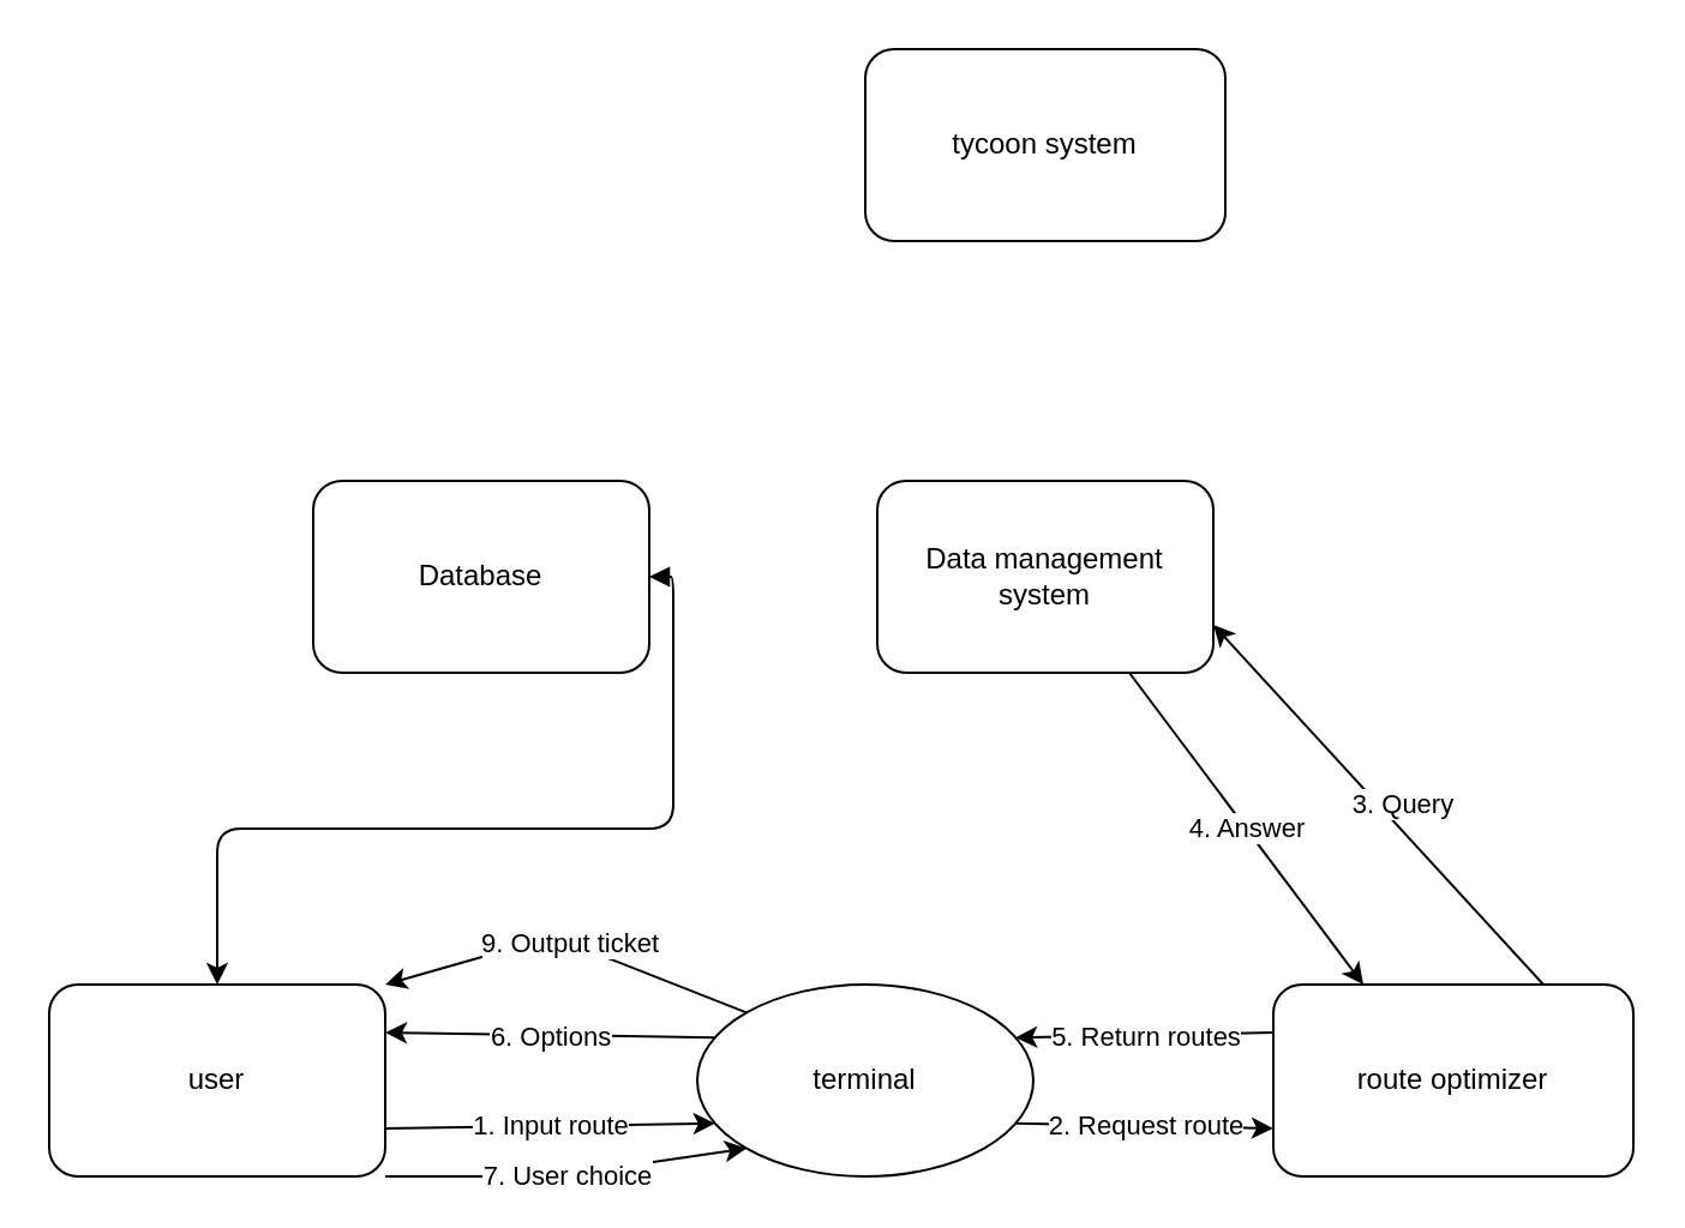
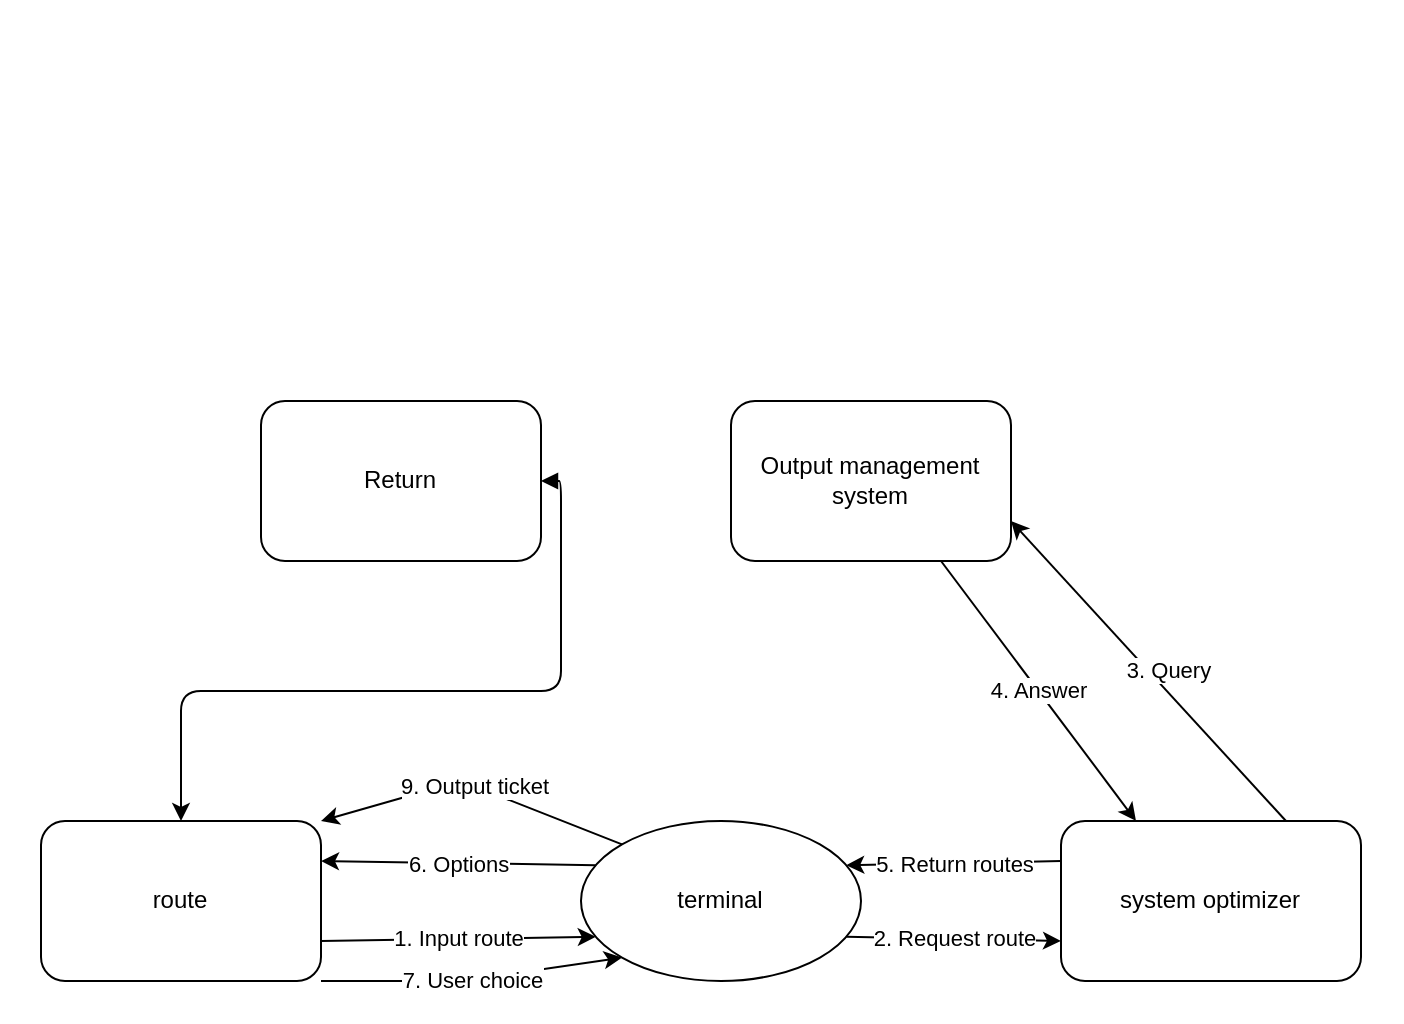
  <mxCell id="0" />
  <mxCell id="1" parent="0" />
- <mxCell id="2" value="user" style="rounded=1;whiteSpace=wrap;html=1;" parent="1" vertex="1"><mxGeometry x="20" y="410" width="140" height="80" as="geometry" /></mxCell>
+ <mxCell id="2" value="route" style="rounded=1;whiteSpace=wrap;html=1;" parent="1" vertex="1"><mxGeometry x="20" y="410" width="140" height="80" as="geometry" /></mxCell>
  <mxCell id="3" value="terminal" style="ellipse;whiteSpace=wrap;html=1;" parent="1" vertex="1"><mxGeometry x="290" y="410" width="140" height="80" as="geometry" /></mxCell>
- <mxCell id="4" value="route optimizer" style="rounded=1;whiteSpace=wrap;html=1;" parent="1" vertex="1"><mxGeometry x="530" y="410" width="150" height="80" as="geometry" /></mxCell>
- <mxCell id="5" value="Data management system" style="rounded=1;whiteSpace=wrap;html=1;" parent="1" vertex="1"><mxGeometry x="365" y="200" width="140" height="80" as="geometry" /></mxCell>
- <mxCell id="6" value="tycoon system" style="rounded=1;whiteSpace=wrap;html=1;" parent="1" vertex="1"><mxGeometry x="360" y="20" width="150" height="80" as="geometry" /></mxCell>
+ <mxCell id="4" value="system optimizer" style="rounded=1;whiteSpace=wrap;html=1;" parent="1" vertex="1"><mxGeometry x="530" y="410" width="150" height="80" as="geometry" /></mxCell>
+ <mxCell id="5" value="Output management system" style="rounded=1;whiteSpace=wrap;html=1;" parent="1" vertex="1"><mxGeometry x="365" y="200" width="140" height="80" as="geometry" /></mxCell>
  <mxCell id="7" value="" style="endArrow=classic;html=1;exitX=0.75;exitY=0;exitDx=0;exitDy=0;entryX=1;entryY=0.75;entryDx=0;entryDy=0;" parent="1" source="4" target="5" edge="1"><mxGeometry relative="1" as="geometry"><mxPoint x="635" y="239" as="sourcePoint" /><mxPoint x="735" y="239" as="targetPoint" /><Array as="points" /></mxGeometry></mxCell>
  <mxCell id="8" value="3. Query" style="edgeLabel;resizable=0;html=1;align=center;verticalAlign=middle;rounded=1;" parent="7" connectable="0" vertex="1"><mxGeometry relative="1" as="geometry"><mxPoint x="10" as="offset" /></mxGeometry></mxCell>
  <mxCell id="9" value="" style="endArrow=classic;html=1;exitX=0.75;exitY=1;exitDx=0;exitDy=0;entryX=0.25;entryY=0;entryDx=0;entryDy=0;" parent="1" source="5" target="4" edge="1"><mxGeometry relative="1" as="geometry"><mxPoint x="545" y="249" as="sourcePoint" /><mxPoint x="645" y="249" as="targetPoint" /></mxGeometry></mxCell>
  <mxCell id="10" value="4. Answer" style="edgeLabel;resizable=0;html=1;align=center;verticalAlign=middle;rounded=1;" parent="9" connectable="0" vertex="1"><mxGeometry relative="1" as="geometry" /></mxCell>
  <mxCell id="11" value="" style="endArrow=classic;html=1;entryX=1;entryY=0.25;entryDx=0;entryDy=0;exitX=0;exitY=0.25;exitDx=0;exitDy=0;" parent="1" source="4" target="3" edge="1"><mxGeometry relative="1" as="geometry"><mxPoint x="425" y="390" as="sourcePoint" /><mxPoint x="525" y="390" as="targetPoint" /></mxGeometry></mxCell>
  <mxCell id="12" value="5. Return routes" style="edgeLabel;resizable=0;html=1;align=center;verticalAlign=middle;rounded=1;" parent="11" connectable="0" vertex="1"><mxGeometry relative="1" as="geometry" /></mxCell>
  <mxCell id="13" value="" style="endArrow=classic;html=1;entryX=0;entryY=0.75;entryDx=0;entryDy=0;exitX=1;exitY=0.75;exitDx=0;exitDy=0;" parent="1" source="3" target="4" edge="1"><mxGeometry relative="1" as="geometry"><mxPoint x="490" y="500" as="sourcePoint" /><mxPoint x="370" y="500" as="targetPoint" /></mxGeometry></mxCell>
  <mxCell id="14" value="2. Request route" style="edgeLabel;resizable=0;html=1;align=center;verticalAlign=middle;rounded=1;" parent="13" connectable="0" vertex="1"><mxGeometry relative="1" as="geometry" /></mxCell>
  <mxCell id="15" value="" style="endArrow=classic;html=1;exitX=0;exitY=0;exitDx=0;exitDy=0;entryX=1;entryY=0;entryDx=0;entryDy=0;" parent="1" source="3" target="2" edge="1"><mxGeometry relative="1" as="geometry"><mxPoint x="120" y="355" as="sourcePoint" /><mxPoint x="270" y="240" as="targetPoint" /><Array as="points"><mxPoint x="230" y="390" /></Array></mxGeometry></mxCell>
  <mxCell id="16" value="9. Output ticket" style="edgeLabel;resizable=0;html=1;align=center;verticalAlign=middle;rounded=1;" parent="15" connectable="0" vertex="1"><mxGeometry relative="1" as="geometry" /></mxCell>
  <mxCell id="17" value="" style="endArrow=classic;html=1;exitX=0;exitY=0.25;exitDx=0;exitDy=0;entryX=1;entryY=0.25;entryDx=0;entryDy=0;" parent="1" source="3" target="2" edge="1"><mxGeometry relative="1" as="geometry"><mxPoint x="70" y="327.5" as="sourcePoint" /><mxPoint x="220" y="212.5" as="targetPoint" /></mxGeometry></mxCell>
  <mxCell id="18" value="6. Options" style="edgeLabel;resizable=0;html=1;align=center;verticalAlign=middle;rounded=1;" parent="17" connectable="0" vertex="1"><mxGeometry relative="1" as="geometry" /></mxCell>
  <mxCell id="19" value="" style="endArrow=classic;html=1;exitX=1;exitY=1;exitDx=0;exitDy=0;entryX=0;entryY=1;entryDx=0;entryDy=0;" parent="1" source="2" target="3" edge="1"><mxGeometry relative="1" as="geometry"><mxPoint x="340" y="570" as="sourcePoint" /><mxPoint x="290" y="590" as="targetPoint" /><Array as="points"><mxPoint x="230" y="490" /></Array></mxGeometry></mxCell>
  <mxCell id="20" value="7. User choice" style="edgeLabel;resizable=0;html=1;align=center;verticalAlign=middle;rounded=1;" parent="19" connectable="0" vertex="1"><mxGeometry relative="1" as="geometry" /></mxCell>
  <mxCell id="21" value="" style="endArrow=classic;html=1;entryX=0;entryY=0.75;entryDx=0;entryDy=0;exitX=1;exitY=0.75;exitDx=0;exitDy=0;" parent="1" source="2" target="3" edge="1"><mxGeometry relative="1" as="geometry"><mxPoint x="160" y="240" as="sourcePoint" /><mxPoint x="290" y="240" as="targetPoint" /><Array as="points" /></mxGeometry></mxCell>
  <mxCell id="22" value="1. Input route" style="edgeLabel;resizable=0;html=1;align=center;verticalAlign=middle;rounded=1;" parent="21" connectable="0" vertex="1"><mxGeometry relative="1" as="geometry" /></mxCell>
- <mxCell id="23" value="Database" style="rounded=1;whiteSpace=wrap;html=1;" parent="1" vertex="1"><mxGeometry x="130" y="200" width="140" height="80" as="geometry" /></mxCell>
+ <mxCell id="23" value="Return" style="rounded=1;whiteSpace=wrap;html=1;" parent="1" vertex="1"><mxGeometry x="130" y="200" width="140" height="80" as="geometry" /></mxCell>
  <mxCell id="24" value="" style="edgeStyle=orthogonalEdgeStyle;html=1;endArrow=classic;elbow=vertical;startArrow=block;startFill=1;endFill=1;strokeColor=default;rounded=1;hachureGap=4;fontFamily=Helvetica;fontSource=https%3A%2F%2Ffonts.googleapis.com%2Fcss%3Ffamily%3DArchitects%2BDaughter;fontSize=11;exitX=1;exitY=0.5;exitDx=0;exitDy=0;" parent="1" source="23" target="2" edge="1"><mxGeometry width="100" relative="1" as="geometry"><mxPoint x="190" y="310" as="sourcePoint" /><mxPoint x="395" y="329" as="targetPoint" /></mxGeometry></mxCell>
